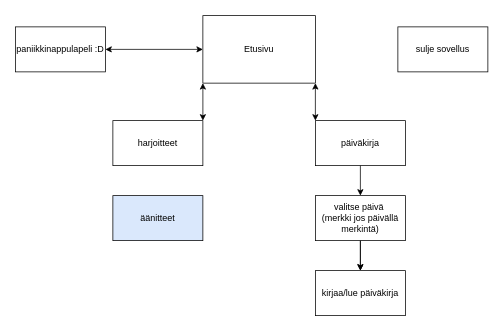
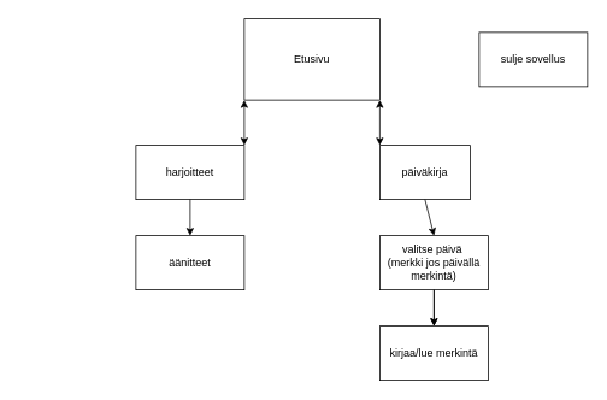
  <mxCell id="0" />
  <mxCell id="1" parent="0" />
  <mxCell id="2" value="Etusivu" style="rounded=0;whiteSpace=wrap;html=1;" vertex="1" parent="1"><mxGeometry x="270" y="20" width="150" height="90" as="geometry" /></mxCell>
  <mxCell id="3" value="harjoitteet&lt;br&gt;" style="rounded=0;whiteSpace=wrap;html=1;" vertex="1" parent="1"><mxGeometry x="150" y="160" width="120" height="60" as="geometry" /></mxCell>
- <mxCell id="4" value="päiväkirja" style="rounded=0;whiteSpace=wrap;html=1;" vertex="1" parent="1"><mxGeometry x="420" y="160" width="120" height="60" as="geometry" /></mxCell>
+ <mxCell id="4" value="päiväkirja" style="rounded=0;whiteSpace=wrap;html=1;" vertex="1" parent="1"><mxGeometry x="420" y="160" width="100" height="60" as="geometry" /></mxCell>
  <mxCell id="5" value="" style="endArrow=classic;startArrow=classic;html=1;rounded=0;entryX=0;entryY=1;entryDx=0;entryDy=0;exitX=1;exitY=0;exitDx=0;exitDy=0;" edge="1" parent="1" source="3" target="2"><mxGeometry width="50" height="50" relative="1" as="geometry"><mxPoint x="210" y="160" as="sourcePoint" /><mxPoint x="260" y="110" as="targetPoint" /></mxGeometry></mxCell>
  <mxCell id="6" value="" style="endArrow=classic;startArrow=classic;html=1;rounded=0;entryX=1;entryY=1;entryDx=0;entryDy=0;exitX=0;exitY=0;exitDx=0;exitDy=0;" edge="1" parent="1" source="4" target="2"><mxGeometry width="50" height="50" relative="1" as="geometry"><mxPoint x="430" y="170" as="sourcePoint" /><mxPoint x="480" y="120" as="targetPoint" /></mxGeometry></mxCell>
- <mxCell id="7" value="äänitteet" style="rounded=0;whiteSpace=wrap;html=1;fillColor=#dae8fc;" vertex="1" parent="1"><mxGeometry x="150" y="260" width="120" height="60" as="geometry" /></mxCell>
+ <mxCell id="7" value="äänitteet" style="rounded=0;whiteSpace=wrap;html=1;" vertex="1" parent="1"><mxGeometry x="150" y="260" width="120" height="60" as="geometry" /></mxCell>
+ <mxCell id="8" value="" style="endArrow=classic;html=1;rounded=0;exitX=0.5;exitY=1;exitDx=0;exitDy=0;entryX=0.5;entryY=0;entryDx=0;entryDy=0;" edge="1" parent="1" source="3" target="7"><mxGeometry width="50" height="50" relative="1" as="geometry"><mxPoint x="200" y="260" as="sourcePoint" /><mxPoint x="340" y="350" as="targetPoint" /></mxGeometry></mxCell>
  <mxCell id="9" value="sulje sovellus" style="rounded=0;whiteSpace=wrap;html=1;" vertex="1" parent="1"><mxGeometry x="530" y="35" width="120" height="60" as="geometry" /></mxCell>
  <mxCell id="10" value="" style="edgeStyle=orthogonalEdgeStyle;rounded=0;orthogonalLoop=1;jettySize=auto;html=1;" edge="1" parent="1" source="11" target="12"><mxGeometry relative="1" as="geometry" /></mxCell>
  <mxCell id="11" value="valitse päivä&amp;nbsp;&lt;br&gt;(merkki jos päivällä merkintä)" style="rounded=0;whiteSpace=wrap;html=1;" vertex="1" parent="1"><mxGeometry x="420" y="260" width="120" height="60" as="geometry" /></mxCell>
- <mxCell id="12" value="kirjaa/lue päiväkirja" style="rounded=0;whiteSpace=wrap;html=1;" vertex="1" parent="1"><mxGeometry x="420" y="360" width="120" height="60" as="geometry" /></mxCell>
+ <mxCell id="12" value="kirjaa/lue merkintä" style="rounded=0;whiteSpace=wrap;html=1;" vertex="1" parent="1"><mxGeometry x="420" y="360" width="120" height="60" as="geometry" /></mxCell>
  <mxCell id="13" value="" style="endArrow=classic;html=1;rounded=0;entryX=0.5;entryY=0;entryDx=0;entryDy=0;exitX=0.5;exitY=1;exitDx=0;exitDy=0;" edge="1" parent="1" source="4" target="11"><mxGeometry width="50" height="50" relative="1" as="geometry"><mxPoint x="610" y="320" as="sourcePoint" /><mxPoint x="660" y="270" as="targetPoint" /></mxGeometry></mxCell>
  <mxCell id="14" value="" style="endArrow=classic;html=1;rounded=0;entryX=0.5;entryY=0;entryDx=0;entryDy=0;exitX=0.5;exitY=1;exitDx=0;exitDy=0;" edge="1" parent="1" source="11" target="12"><mxGeometry width="50" height="50" relative="1" as="geometry"><mxPoint x="474" y="321" as="sourcePoint" /><mxPoint x="690" y="340" as="targetPoint" /></mxGeometry></mxCell>
- <mxCell id="15" value="paniikkinappulapeli :D&lt;br&gt;" style="rounded=0;whiteSpace=wrap;html=1;" vertex="1" parent="1"><mxGeometry x="20" y="35" width="120" height="60" as="geometry" /></mxCell>
- <mxCell id="16" value="" style="endArrow=classic;startArrow=classic;html=1;rounded=0;exitX=1;exitY=0.5;exitDx=0;exitDy=0;entryX=0;entryY=0.5;entryDx=0;entryDy=0;" edge="1" parent="1" source="15" target="2"><mxGeometry width="50" height="50" relative="1" as="geometry"><mxPoint x="180" y="120" as="sourcePoint" /><mxPoint x="230" y="70" as="targetPoint" /></mxGeometry></mxCell>
